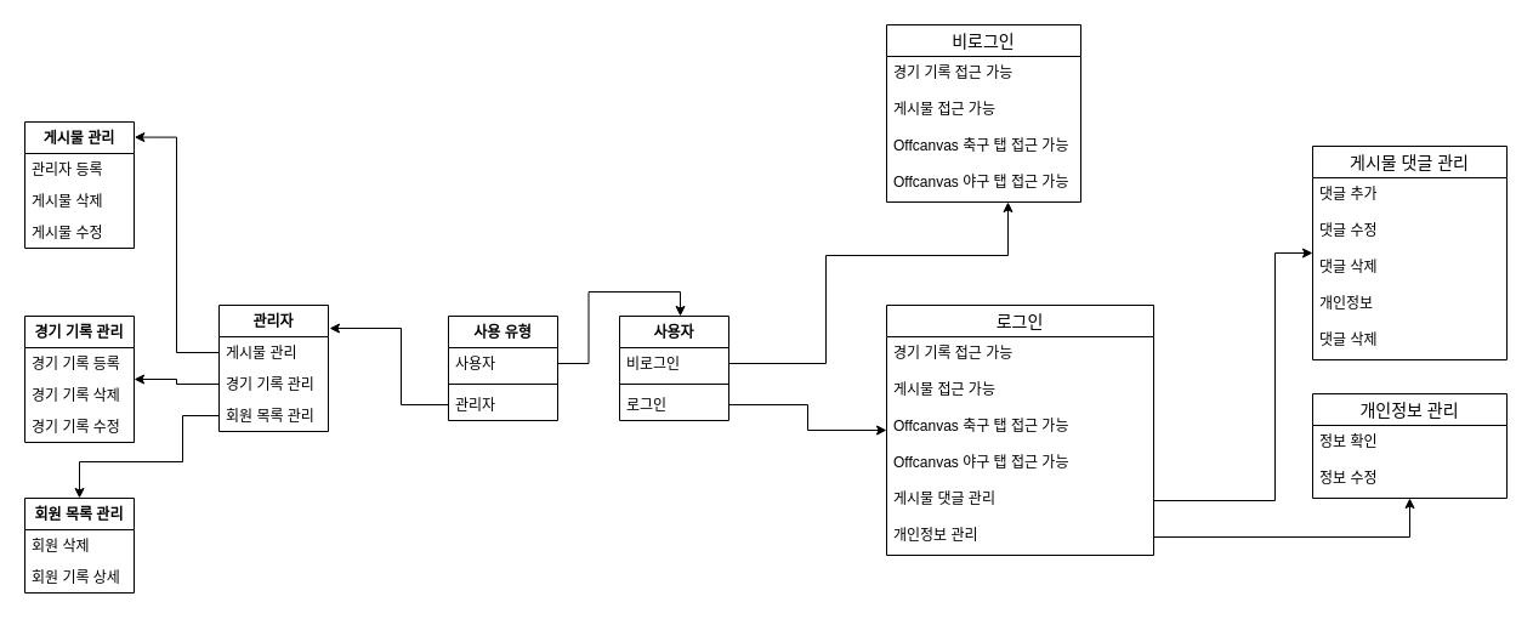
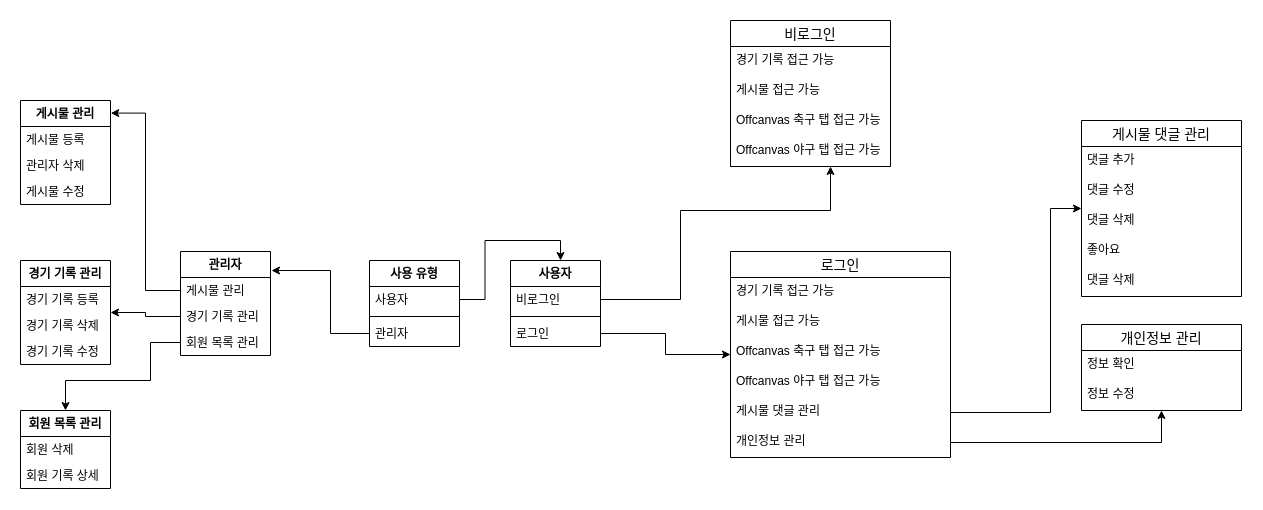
  <mxCell id="0" />
  <mxCell id="1" parent="0" />
  <mxCell id="2" value="사용자" style="swimlane;fontStyle=1;align=center;verticalAlign=top;childLayout=stackLayout;horizontal=1;startSize=26;horizontalStack=0;resizeParent=1;resizeParentMax=0;resizeLast=0;collapsible=1;marginBottom=0;" vertex="1" parent="1"><mxGeometry x="510" y="260" width="90" height="86" as="geometry" /></mxCell>
  <mxCell id="3" value="비로그인 " style="text;strokeColor=none;fillColor=none;align=left;verticalAlign=top;spacingLeft=4;spacingRight=4;overflow=hidden;rotatable=0;points=[[0,0.5],[1,0.5]];portConstraint=eastwest;" vertex="1" parent="2"><mxGeometry y="26" width="90" height="26" as="geometry" /></mxCell>
  <mxCell id="4" value="" style="line;strokeWidth=1;fillColor=none;align=left;verticalAlign=middle;spacingTop=-1;spacingLeft=3;spacingRight=3;rotatable=0;labelPosition=right;points=[];portConstraint=eastwest;" vertex="1" parent="2"><mxGeometry y="52" width="90" height="8" as="geometry" /></mxCell>
  <mxCell id="5" value="로그인" style="text;strokeColor=none;fillColor=none;align=left;verticalAlign=top;spacingLeft=4;spacingRight=4;overflow=hidden;rotatable=0;points=[[0,0.5],[1,0.5]];portConstraint=eastwest;" vertex="1" parent="2"><mxGeometry y="60" width="90" height="26" as="geometry" /></mxCell>
  <mxCell id="6" value="비로그인" style="swimlane;fontStyle=0;childLayout=stackLayout;horizontal=1;startSize=26;horizontalStack=0;resizeParent=1;resizeParentMax=0;resizeLast=0;collapsible=1;marginBottom=0;align=center;fontSize=14;" vertex="1" parent="1"><mxGeometry x="730" y="20" width="160" height="146" as="geometry" /></mxCell>
  <mxCell id="7" value="경기 기록 접근 가능" style="text;strokeColor=none;fillColor=none;spacingLeft=4;spacingRight=4;overflow=hidden;rotatable=0;points=[[0,0.5],[1,0.5]];portConstraint=eastwest;fontSize=12;" vertex="1" parent="6"><mxGeometry y="26" width="160" height="30" as="geometry" /></mxCell>
  <mxCell id="8" value="게시물 접근 가능 " style="text;strokeColor=none;fillColor=none;spacingLeft=4;spacingRight=4;overflow=hidden;rotatable=0;points=[[0,0.5],[1,0.5]];portConstraint=eastwest;fontSize=12;" vertex="1" parent="6"><mxGeometry y="56" width="160" height="30" as="geometry" /></mxCell>
  <mxCell id="9" value="Offcanvas 축구 탭 접근 가능" style="text;strokeColor=none;fillColor=none;spacingLeft=4;spacingRight=4;overflow=hidden;rotatable=0;points=[[0,0.5],[1,0.5]];portConstraint=eastwest;fontSize=12;" vertex="1" parent="6"><mxGeometry y="86" width="160" height="30" as="geometry" /></mxCell>
  <mxCell id="10" value="Offcanvas 야구 탭 접근 가능" style="text;strokeColor=none;fillColor=none;spacingLeft=4;spacingRight=4;overflow=hidden;rotatable=0;points=[[0,0.5],[1,0.5]];portConstraint=eastwest;fontSize=12;" vertex="1" parent="6"><mxGeometry y="116" width="160" height="30" as="geometry" /></mxCell>
  <mxCell id="11" value="로그인" style="swimlane;fontStyle=0;childLayout=stackLayout;horizontal=1;startSize=26;horizontalStack=0;resizeParent=1;resizeParentMax=0;resizeLast=0;collapsible=1;marginBottom=0;align=center;fontSize=14;" vertex="1" parent="1"><mxGeometry x="730" y="251" width="220" height="206" as="geometry" /></mxCell>
  <mxCell id="12" value="경기 기록 접근 가능" style="text;strokeColor=none;fillColor=none;spacingLeft=4;spacingRight=4;overflow=hidden;rotatable=0;points=[[0,0.5],[1,0.5]];portConstraint=eastwest;fontSize=12;" vertex="1" parent="11"><mxGeometry y="26" width="220" height="30" as="geometry" /></mxCell>
  <mxCell id="13" value="게시물 접근 가능 " style="text;strokeColor=none;fillColor=none;spacingLeft=4;spacingRight=4;overflow=hidden;rotatable=0;points=[[0,0.5],[1,0.5]];portConstraint=eastwest;fontSize=12;" vertex="1" parent="11"><mxGeometry y="56" width="220" height="30" as="geometry" /></mxCell>
  <mxCell id="14" value="Offcanvas 축구 탭 접근 가능" style="text;strokeColor=none;fillColor=none;spacingLeft=4;spacingRight=4;overflow=hidden;rotatable=0;points=[[0,0.5],[1,0.5]];portConstraint=eastwest;fontSize=12;" vertex="1" parent="11"><mxGeometry y="86" width="220" height="30" as="geometry" /></mxCell>
  <mxCell id="15" value="Offcanvas 야구 탭 접근 가능" style="text;strokeColor=none;fillColor=none;spacingLeft=4;spacingRight=4;overflow=hidden;rotatable=0;points=[[0,0.5],[1,0.5]];portConstraint=eastwest;fontSize=12;" vertex="1" parent="11"><mxGeometry y="116" width="220" height="30" as="geometry" /></mxCell>
  <mxCell id="16" value="게시물 댓글 관리&#10;" style="text;strokeColor=none;fillColor=none;spacingLeft=4;spacingRight=4;overflow=hidden;rotatable=0;points=[[0,0.5],[1,0.5]];portConstraint=eastwest;fontSize=12;" vertex="1" parent="11"><mxGeometry y="146" width="220" height="30" as="geometry" /></mxCell>
  <mxCell id="17" value="개인정보 관리" style="text;strokeColor=none;fillColor=none;spacingLeft=4;spacingRight=4;overflow=hidden;rotatable=0;points=[[0,0.5],[1,0.5]];portConstraint=eastwest;fontSize=12;" vertex="1" parent="11"><mxGeometry y="176" width="220" height="30" as="geometry" /></mxCell>
  <mxCell id="18" value="사용 유형" style="swimlane;fontStyle=1;align=center;verticalAlign=top;childLayout=stackLayout;horizontal=1;startSize=26;horizontalStack=0;resizeParent=1;resizeParentMax=0;resizeLast=0;collapsible=1;marginBottom=0;" vertex="1" parent="1"><mxGeometry x="369" y="260" width="90" height="86" as="geometry" /></mxCell>
  <mxCell id="19" value="사용자" style="text;strokeColor=none;fillColor=none;align=left;verticalAlign=top;spacingLeft=4;spacingRight=4;overflow=hidden;rotatable=0;points=[[0,0.5],[1,0.5]];portConstraint=eastwest;" vertex="1" parent="18"><mxGeometry y="26" width="90" height="26" as="geometry" /></mxCell>
  <mxCell id="20" value="" style="line;strokeWidth=1;fillColor=none;align=left;verticalAlign=middle;spacingTop=-1;spacingLeft=3;spacingRight=3;rotatable=0;labelPosition=right;points=[];portConstraint=eastwest;" vertex="1" parent="18"><mxGeometry y="52" width="90" height="8" as="geometry" /></mxCell>
  <mxCell id="21" value="관리자" style="text;strokeColor=none;fillColor=none;align=left;verticalAlign=top;spacingLeft=4;spacingRight=4;overflow=hidden;rotatable=0;points=[[0,0.5],[1,0.5]];portConstraint=eastwest;" vertex="1" parent="18"><mxGeometry y="60" width="90" height="26" as="geometry" /></mxCell>
  <mxCell id="22" style="edgeStyle=orthogonalEdgeStyle;rounded=0;orthogonalLoop=1;jettySize=auto;html=1;exitX=1;exitY=0.5;exitDx=0;exitDy=0;entryX=0.556;entryY=0;entryDx=0;entryDy=0;entryPerimeter=0;endArrow=classic;endFill=1;" edge="1" parent="1" source="19" target="2"><mxGeometry relative="1" as="geometry" /></mxCell>
  <mxCell id="23" value="관리자" style="swimlane;fontStyle=1;align=center;verticalAlign=top;childLayout=stackLayout;horizontal=1;startSize=26;horizontalStack=0;resizeParent=1;resizeParentMax=0;resizeLast=0;collapsible=1;marginBottom=0;" vertex="1" parent="1"><mxGeometry x="180" y="251" width="90" height="104" as="geometry" /></mxCell>
  <mxCell id="24" value="게시물 관리" style="text;strokeColor=none;fillColor=none;align=left;verticalAlign=top;spacingLeft=4;spacingRight=4;overflow=hidden;rotatable=0;points=[[0,0.5],[1,0.5]];portConstraint=eastwest;" vertex="1" parent="23"><mxGeometry y="26" width="90" height="26" as="geometry" /></mxCell>
  <mxCell id="25" value="경기 기록 관리" style="text;strokeColor=none;fillColor=none;align=left;verticalAlign=top;spacingLeft=4;spacingRight=4;overflow=hidden;rotatable=0;points=[[0,0.5],[1,0.5]];portConstraint=eastwest;" vertex="1" parent="23"><mxGeometry y="52" width="90" height="26" as="geometry" /></mxCell>
  <mxCell id="26" value="회원 목록 관리" style="text;strokeColor=none;fillColor=none;align=left;verticalAlign=top;spacingLeft=4;spacingRight=4;overflow=hidden;rotatable=0;points=[[0,0.5],[1,0.5]];portConstraint=eastwest;" vertex="1" parent="23"><mxGeometry y="78" width="90" height="26" as="geometry" /></mxCell>
  <mxCell id="27" style="edgeStyle=orthogonalEdgeStyle;rounded=0;orthogonalLoop=1;jettySize=auto;html=1;exitX=0;exitY=0.5;exitDx=0;exitDy=0;entryX=1.011;entryY=0.183;entryDx=0;entryDy=0;entryPerimeter=0;endArrow=classic;endFill=1;" edge="1" parent="1" source="21" target="23"><mxGeometry relative="1" as="geometry"><Array as="points"><mxPoint x="330" y="333" /><mxPoint x="330" y="270" /></Array></mxGeometry></mxCell>
  <mxCell id="28" value="게시물 댓글 관리" style="swimlane;fontStyle=0;childLayout=stackLayout;horizontal=1;startSize=26;horizontalStack=0;resizeParent=1;resizeParentMax=0;resizeLast=0;collapsible=1;marginBottom=0;align=center;fontSize=14;" vertex="1" parent="1"><mxGeometry x="1081" width="160" height="176" as="geometry" y="120" /></mxCell>
  <mxCell id="29" value="댓글 추가" style="text;strokeColor=none;fillColor=none;spacingLeft=4;spacingRight=4;overflow=hidden;rotatable=0;points=[[0,0.5],[1,0.5]];portConstraint=eastwest;fontSize=12;" vertex="1" parent="28"><mxGeometry y="26" width="160" height="30" as="geometry" /></mxCell>
  <mxCell id="30" value="댓글 수정" style="text;strokeColor=none;fillColor=none;spacingLeft=4;spacingRight=4;overflow=hidden;rotatable=0;points=[[0,0.5],[1,0.5]];portConstraint=eastwest;fontSize=12;" vertex="1" parent="28"><mxGeometry y="56" width="160" height="30" as="geometry" /></mxCell>
  <mxCell id="31" value="댓글 삭제" style="text;strokeColor=none;fillColor=none;spacingLeft=4;spacingRight=4;overflow=hidden;rotatable=0;points=[[0,0.5],[1,0.5]];portConstraint=eastwest;fontSize=12;" vertex="1" parent="28"><mxGeometry y="86" width="160" height="30" as="geometry" /></mxCell>
- <mxCell id="32" value="개인정보" style="text;strokeColor=none;fillColor=none;spacingLeft=4;spacingRight=4;overflow=hidden;rotatable=0;points=[[0,0.5],[1,0.5]];portConstraint=eastwest;fontSize=12;" vertex="1" parent="28"><mxGeometry y="116" width="160" height="30" as="geometry" /></mxCell>
+ <mxCell id="32" value="좋아요" style="text;strokeColor=none;fillColor=none;spacingLeft=4;spacingRight=4;overflow=hidden;rotatable=0;points=[[0,0.5],[1,0.5]];portConstraint=eastwest;fontSize=12;" vertex="1" parent="28"><mxGeometry y="116" width="160" height="30" as="geometry" /></mxCell>
  <mxCell id="33" value="댓글 삭제" style="text;strokeColor=none;fillColor=none;spacingLeft=4;spacingRight=4;overflow=hidden;rotatable=0;points=[[0,0.5],[1,0.5]];portConstraint=eastwest;fontSize=12;" vertex="1" parent="28"><mxGeometry y="146" width="160" height="30" as="geometry" /></mxCell>
  <mxCell id="34" value="개인정보 관리" style="swimlane;fontStyle=0;childLayout=stackLayout;horizontal=1;startSize=26;horizontalStack=0;resizeParent=1;resizeParentMax=0;resizeLast=0;collapsible=1;marginBottom=0;align=center;fontSize=14;" vertex="1" parent="1"><mxGeometry x="1081" y="324" width="160" height="86" as="geometry" /></mxCell>
  <mxCell id="35" value="정보 확인" style="text;strokeColor=none;fillColor=none;spacingLeft=4;spacingRight=4;overflow=hidden;rotatable=0;points=[[0,0.5],[1,0.5]];portConstraint=eastwest;fontSize=12;" vertex="1" parent="34"><mxGeometry y="26" width="160" height="30" as="geometry" /></mxCell>
  <mxCell id="36" value="정보 수정" style="text;strokeColor=none;fillColor=none;spacingLeft=4;spacingRight=4;overflow=hidden;rotatable=0;points=[[0,0.5],[1,0.5]];portConstraint=eastwest;fontSize=12;" vertex="1" parent="34"><mxGeometry y="56" width="160" height="30" as="geometry" /></mxCell>
  <mxCell id="37" value="게시물 관리" style="swimlane;fontStyle=1;align=center;verticalAlign=top;childLayout=stackLayout;horizontal=1;startSize=26;horizontalStack=0;resizeParent=1;resizeParentMax=0;resizeLast=0;collapsible=1;marginBottom=0;" vertex="1" parent="1"><mxGeometry x="20" y="100" width="90" height="104" as="geometry" /></mxCell>
- <mxCell id="38" value="관리자 등록" style="text;strokeColor=none;fillColor=none;align=left;verticalAlign=top;spacingLeft=4;spacingRight=4;overflow=hidden;rotatable=0;points=[[0,0.5],[1,0.5]];portConstraint=eastwest;" vertex="1" parent="37"><mxGeometry y="26" width="90" height="26" as="geometry" /></mxCell>
- <mxCell id="39" value="게시물 삭제" style="text;strokeColor=none;fillColor=none;align=left;verticalAlign=top;spacingLeft=4;spacingRight=4;overflow=hidden;rotatable=0;points=[[0,0.5],[1,0.5]];portConstraint=eastwest;" vertex="1" parent="37"><mxGeometry y="52" width="90" height="26" as="geometry" /></mxCell>
+ <mxCell id="38" value="게시물 등록" style="text;strokeColor=none;fillColor=none;align=left;verticalAlign=top;spacingLeft=4;spacingRight=4;overflow=hidden;rotatable=0;points=[[0,0.5],[1,0.5]];portConstraint=eastwest;" vertex="1" parent="37"><mxGeometry y="26" width="90" height="26" as="geometry" /></mxCell>
+ <mxCell id="39" value="관리자 삭제" style="text;strokeColor=none;fillColor=none;align=left;verticalAlign=top;spacingLeft=4;spacingRight=4;overflow=hidden;rotatable=0;points=[[0,0.5],[1,0.5]];portConstraint=eastwest;" vertex="1" parent="37"><mxGeometry y="52" width="90" height="26" as="geometry" /></mxCell>
  <mxCell id="40" value="게시물 수정" style="text;strokeColor=none;fillColor=none;align=left;verticalAlign=top;spacingLeft=4;spacingRight=4;overflow=hidden;rotatable=0;points=[[0,0.5],[1,0.5]];portConstraint=eastwest;" vertex="1" parent="37"><mxGeometry y="78" width="90" height="26" as="geometry" /></mxCell>
  <mxCell id="41" style="edgeStyle=orthogonalEdgeStyle;rounded=0;orthogonalLoop=1;jettySize=auto;html=1;exitX=0;exitY=0.5;exitDx=0;exitDy=0;entryX=1.003;entryY=0.121;entryDx=0;entryDy=0;entryPerimeter=0;endArrow=classic;endFill=1;" edge="1" parent="1" source="24" target="37"><mxGeometry relative="1" as="geometry" /></mxCell>
  <mxCell id="42" value="경기 기록 관리" style="swimlane;fontStyle=1;align=center;verticalAlign=top;childLayout=stackLayout;horizontal=1;startSize=26;horizontalStack=0;resizeParent=1;resizeParentMax=0;resizeLast=0;collapsible=1;marginBottom=0;" vertex="1" parent="1"><mxGeometry x="20" y="260" width="90" height="104" as="geometry" /></mxCell>
  <mxCell id="43" value="경기 기록 등록" style="text;strokeColor=none;fillColor=none;align=left;verticalAlign=top;spacingLeft=4;spacingRight=4;overflow=hidden;rotatable=0;points=[[0,0.5],[1,0.5]];portConstraint=eastwest;" vertex="1" parent="42"><mxGeometry y="26" width="90" height="26" as="geometry" /></mxCell>
  <mxCell id="44" value="경기 기록 삭제" style="text;strokeColor=none;fillColor=none;align=left;verticalAlign=top;spacingLeft=4;spacingRight=4;overflow=hidden;rotatable=0;points=[[0,0.5],[1,0.5]];portConstraint=eastwest;" vertex="1" parent="42"><mxGeometry y="52" width="90" height="26" as="geometry" /></mxCell>
  <mxCell id="45" value="경기 기록 수정" style="text;strokeColor=none;fillColor=none;align=left;verticalAlign=top;spacingLeft=4;spacingRight=4;overflow=hidden;rotatable=0;points=[[0,0.5],[1,0.5]];portConstraint=eastwest;" vertex="1" parent="42"><mxGeometry y="78" width="90" height="26" as="geometry" /></mxCell>
  <mxCell id="46" style="edgeStyle=orthogonalEdgeStyle;rounded=0;orthogonalLoop=1;jettySize=auto;html=1;exitX=0;exitY=0.5;exitDx=0;exitDy=0;endArrow=classic;endFill=1;" edge="1" parent="1" source="25" target="42"><mxGeometry relative="1" as="geometry" /></mxCell>
  <mxCell id="47" value="회원 목록 관리" style="swimlane;fontStyle=1;align=center;verticalAlign=top;childLayout=stackLayout;horizontal=1;startSize=26;horizontalStack=0;resizeParent=1;resizeParentMax=0;resizeLast=0;collapsible=1;marginBottom=0;" vertex="1" parent="1"><mxGeometry x="20" y="410" width="90" height="78" as="geometry" /></mxCell>
  <mxCell id="48" value="회원 삭제" style="text;strokeColor=none;fillColor=none;align=left;verticalAlign=top;spacingLeft=4;spacingRight=4;overflow=hidden;rotatable=0;points=[[0,0.5],[1,0.5]];portConstraint=eastwest;" vertex="1" parent="47"><mxGeometry y="26" width="90" height="26" as="geometry" /></mxCell>
  <mxCell id="49" value="회원 기록 상세 " style="text;strokeColor=none;fillColor=none;align=left;verticalAlign=top;spacingLeft=4;spacingRight=4;overflow=hidden;rotatable=0;points=[[0,0.5],[1,0.5]];portConstraint=eastwest;" vertex="1" parent="47"><mxGeometry y="52" width="90" height="26" as="geometry" /></mxCell>
  <mxCell id="50" style="edgeStyle=orthogonalEdgeStyle;rounded=0;orthogonalLoop=1;jettySize=auto;html=1;exitX=0;exitY=0.5;exitDx=0;exitDy=0;entryX=0.5;entryY=0;entryDx=0;entryDy=0;endArrow=classic;endFill=1;" edge="1" parent="1" source="26" target="47"><mxGeometry relative="1" as="geometry"><Array as="points"><mxPoint x="150" y="342" /><mxPoint x="150" y="380" /><mxPoint x="65" y="380" /></Array></mxGeometry></mxCell>
  <mxCell id="51" style="edgeStyle=orthogonalEdgeStyle;rounded=0;orthogonalLoop=1;jettySize=auto;html=1;exitX=1;exitY=0.5;exitDx=0;exitDy=0;endArrow=classic;endFill=1;" edge="1" parent="1" source="5" target="11"><mxGeometry relative="1" as="geometry" /></mxCell>
  <mxCell id="52" style="edgeStyle=orthogonalEdgeStyle;rounded=0;orthogonalLoop=1;jettySize=auto;html=1;exitX=1;exitY=0.5;exitDx=0;exitDy=0;endArrow=classic;endFill=1;" edge="1" parent="1" source="17" target="34"><mxGeometry relative="1" as="geometry" /></mxCell>
  <mxCell id="53" style="edgeStyle=orthogonalEdgeStyle;rounded=0;orthogonalLoop=1;jettySize=auto;html=1;exitX=1;exitY=0.5;exitDx=0;exitDy=0;endArrow=classic;endFill=1;" edge="1" parent="1" source="16" target="28"><mxGeometry relative="1" as="geometry"><Array as="points"><mxPoint x="1050" y="412" /><mxPoint x="1050" y="208" /></Array></mxGeometry></mxCell>
  <mxCell id="54" style="edgeStyle=orthogonalEdgeStyle;rounded=0;orthogonalLoop=1;jettySize=auto;html=1;exitX=1;exitY=0.5;exitDx=0;exitDy=0;endArrow=classic;endFill=1;" edge="1" parent="1" source="3" target="6"><mxGeometry relative="1" as="geometry"><Array as="points"><mxPoint x="680" y="299" /><mxPoint x="680" y="210" /><mxPoint x="830" y="210" /></Array></mxGeometry></mxCell>
